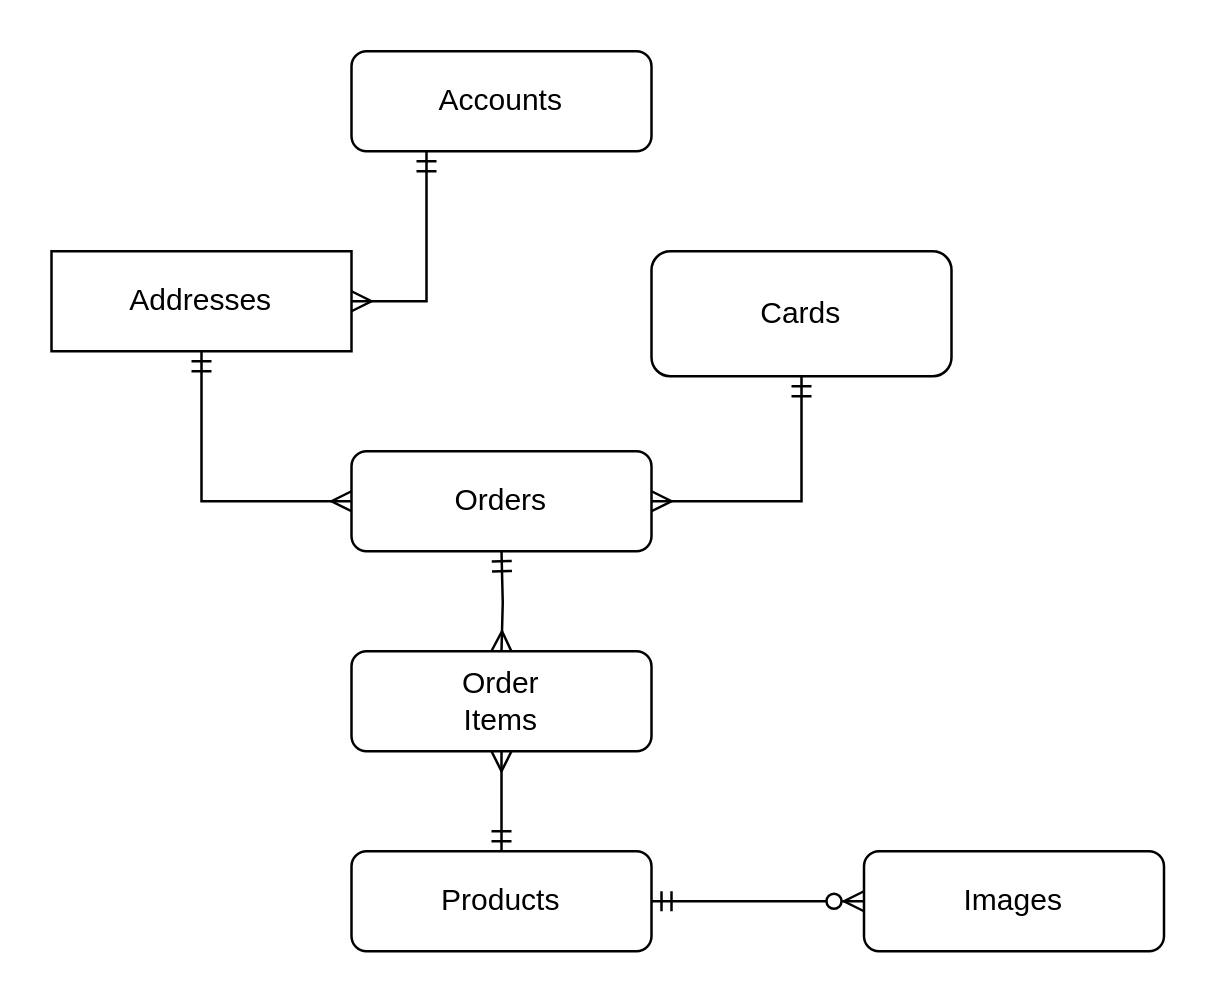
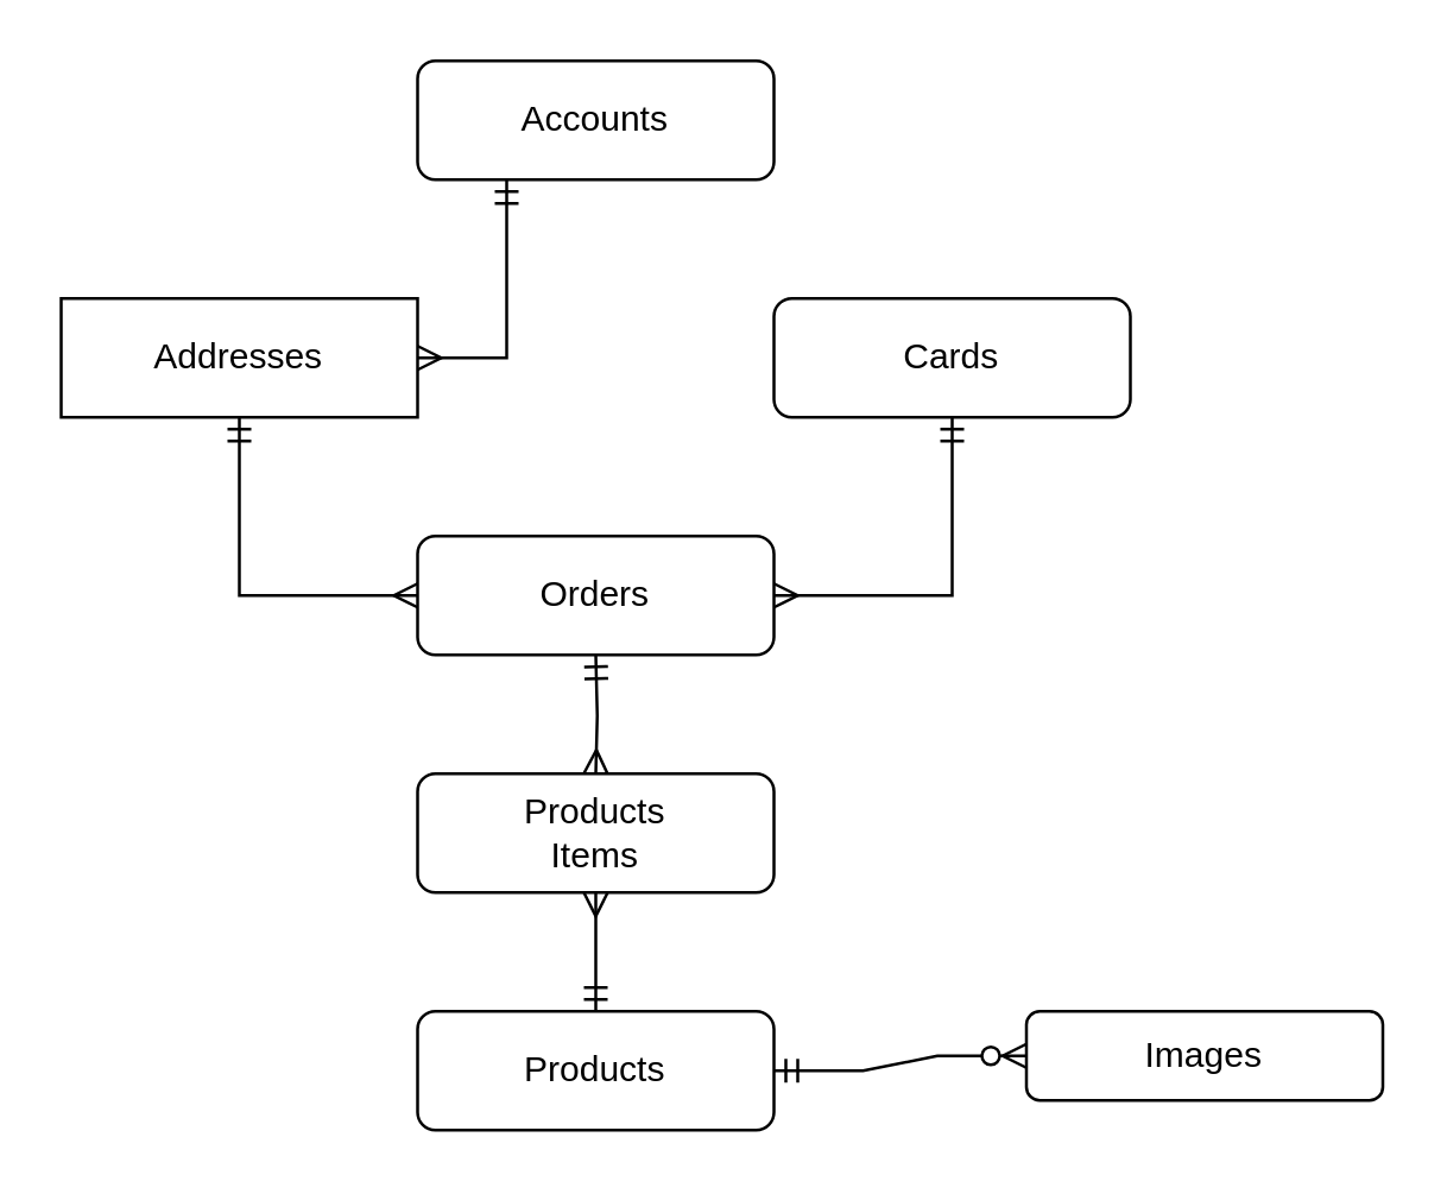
  <mxCell id="0" />
  <mxCell id="1" parent="0" />
  <mxCell id="2" value="Accounts" style="rounded=1;whiteSpace=wrap;html=1;" parent="1" vertex="1"><mxGeometry x="140" y="20" width="120" height="40" as="geometry" /></mxCell>
  <mxCell id="3" value="Products" style="rounded=1;whiteSpace=wrap;html=1;" parent="1" vertex="1"><mxGeometry x="140" y="340" width="120" height="40" as="geometry" /></mxCell>
  <mxCell id="4" value="" style="edgeStyle=entityRelationEdgeStyle;fontSize=12;html=1;endArrow=ERzeroToMany;startArrow=ERmandOne;rounded=0;exitX=1;exitY=0.5;exitDx=0;exitDy=0;entryX=0;entryY=0.5;entryDx=0;entryDy=0;" parent="1" source="3" target="5" edge="1"><mxGeometry width="100" height="100" relative="1" as="geometry"><mxPoint x="280" y="470" as="sourcePoint" /><mxPoint x="320" y="400" as="targetPoint" /></mxGeometry></mxCell>
- <mxCell id="5" value="Images" style="rounded=1;whiteSpace=wrap;html=1;" parent="1" vertex="1"><mxGeometry x="345" y="340" width="120" height="40" as="geometry" /></mxCell>
+ <mxCell id="5" value="Images" style="rounded=1;whiteSpace=wrap;html=1;" parent="1" vertex="1"><mxGeometry x="345" y="340" width="120" height="30" as="geometry" /></mxCell>
  <mxCell id="6" value="Addresses" style="whiteSpace=wrap;html=1;rounded=0;" vertex="1" parent="1"><mxGeometry x="20" y="100" width="120" height="40" as="geometry" /></mxCell>
- <mxCell id="7" value="Cards" style="rounded=1;whiteSpace=wrap;html=1;" vertex="1" parent="1"><mxGeometry x="260" y="100" width="120" height="50" as="geometry" /></mxCell>
+ <mxCell id="7" value="Cards" style="rounded=1;whiteSpace=wrap;html=1;" vertex="1" parent="1"><mxGeometry x="260" y="100" width="120" height="40" as="geometry" /></mxCell>
  <mxCell id="8" value="Orders" style="rounded=1;whiteSpace=wrap;html=1;" vertex="1" parent="1"><mxGeometry x="140" y="180" width="120" height="40" as="geometry" /></mxCell>
  <mxCell id="9" value="" style="fontSize=12;html=1;endArrow=ERmany;startArrow=ERmandOne;rounded=0;entryX=1;entryY=0.5;entryDx=0;entryDy=0;exitX=0.25;exitY=1;exitDx=0;exitDy=0;edgeStyle=orthogonalEdgeStyle;endFill=0;" edge="1" parent="1" source="2" target="6"><mxGeometry width="100" height="100" relative="1" as="geometry"><mxPoint x="240" y="70" as="sourcePoint" /><mxPoint x="295" y="130" as="targetPoint" /></mxGeometry></mxCell>
  <mxCell id="10" value="" style="fontSize=12;html=1;endArrow=ERmany;startArrow=ERmandOne;rounded=0;exitX=0.5;exitY=1;exitDx=0;exitDy=0;edgeStyle=orthogonalEdgeStyle;endFill=0;entryX=1;entryY=0.5;entryDx=0;entryDy=0;" edge="1" parent="1" source="7" target="8"><mxGeometry width="100" height="100" relative="1" as="geometry"><mxPoint x="240" y="70" as="sourcePoint" /><mxPoint x="320" y="190" as="targetPoint" /></mxGeometry></mxCell>
  <mxCell id="11" value="" style="fontSize=12;html=1;endArrow=ERmany;startArrow=ERmandOne;rounded=0;exitX=0.5;exitY=1;exitDx=0;exitDy=0;edgeStyle=orthogonalEdgeStyle;endFill=0;entryX=0;entryY=0.5;entryDx=0;entryDy=0;" edge="1" parent="1" source="6" target="8"><mxGeometry width="100" height="100" relative="1" as="geometry"><mxPoint x="330" y="150" as="sourcePoint" /><mxPoint x="270" y="210" as="targetPoint" /></mxGeometry></mxCell>
- <mxCell id="12" value="Order&lt;br&gt;Items" style="rounded=1;whiteSpace=wrap;html=1;" vertex="1" parent="1"><mxGeometry x="140" y="260" width="120" height="40" as="geometry" /></mxCell>
+ <mxCell id="12" value="Products&lt;br&gt;Items" style="rounded=1;whiteSpace=wrap;html=1;" vertex="1" parent="1"><mxGeometry x="140" y="260" width="120" height="40" as="geometry" /></mxCell>
  <mxCell id="13" value="" style="fontSize=12;html=1;endArrow=ERmany;startArrow=ERmandOne;rounded=0;edgeStyle=orthogonalEdgeStyle;endFill=0;entryX=0.5;entryY=0;entryDx=0;entryDy=0;" edge="1" parent="1" target="12"><mxGeometry width="100" height="100" relative="1" as="geometry"><mxPoint x="200" y="220" as="sourcePoint" /><mxPoint x="270" y="210" as="targetPoint" /></mxGeometry></mxCell>
  <mxCell id="14" value="" style="fontSize=12;html=1;endArrow=ERmany;startArrow=ERmandOne;rounded=0;edgeStyle=orthogonalEdgeStyle;endFill=0;entryX=0.5;entryY=1;entryDx=0;entryDy=0;exitX=0.5;exitY=0;exitDx=0;exitDy=0;" edge="1" parent="1" source="3" target="12"><mxGeometry width="100" height="100" relative="1" as="geometry"><mxPoint x="210" y="230" as="sourcePoint" /><mxPoint x="210" y="290" as="targetPoint" /></mxGeometry></mxCell>
